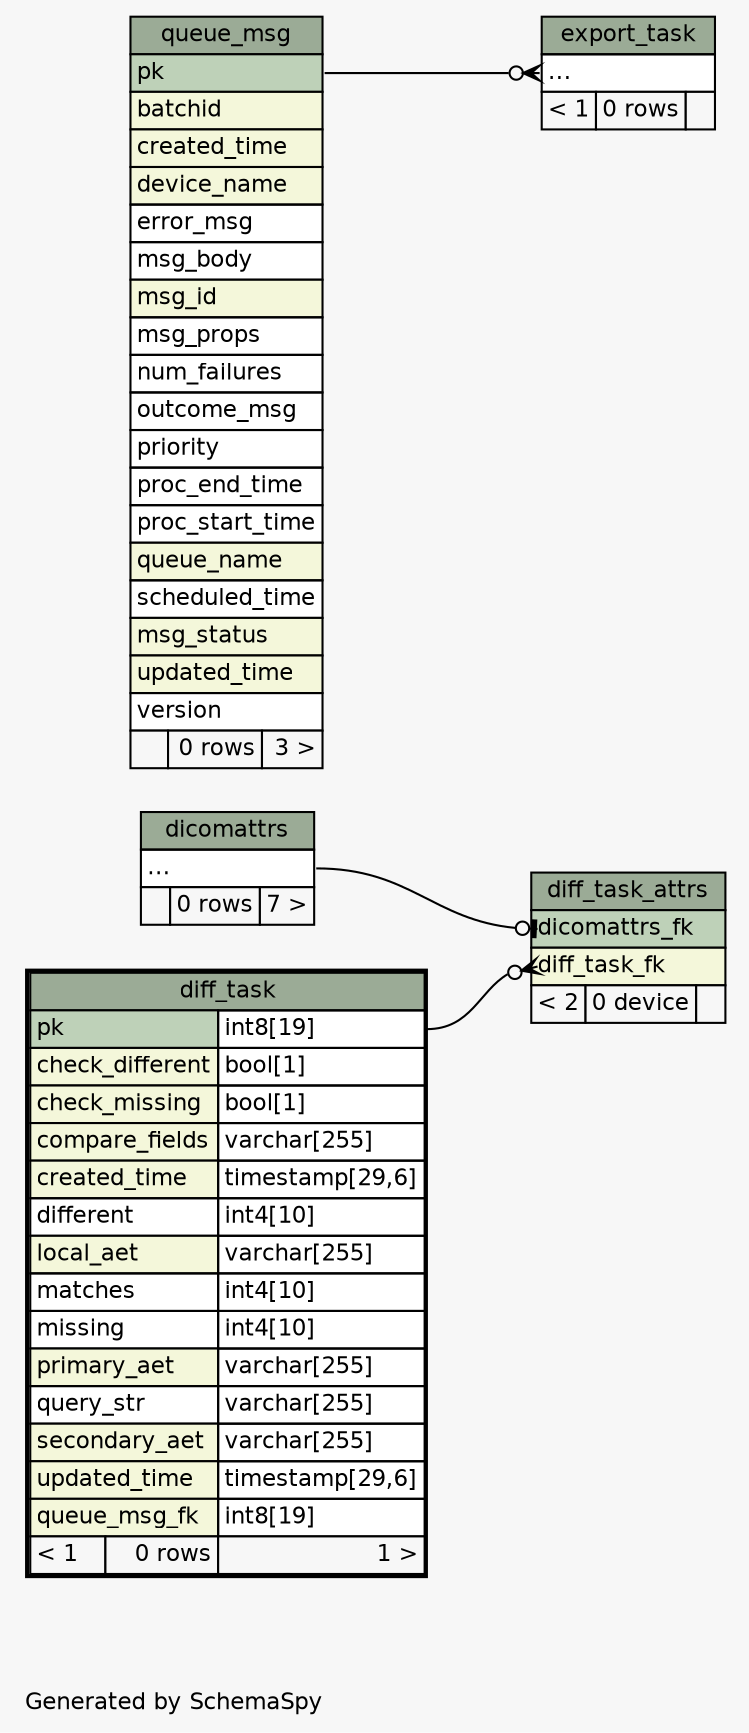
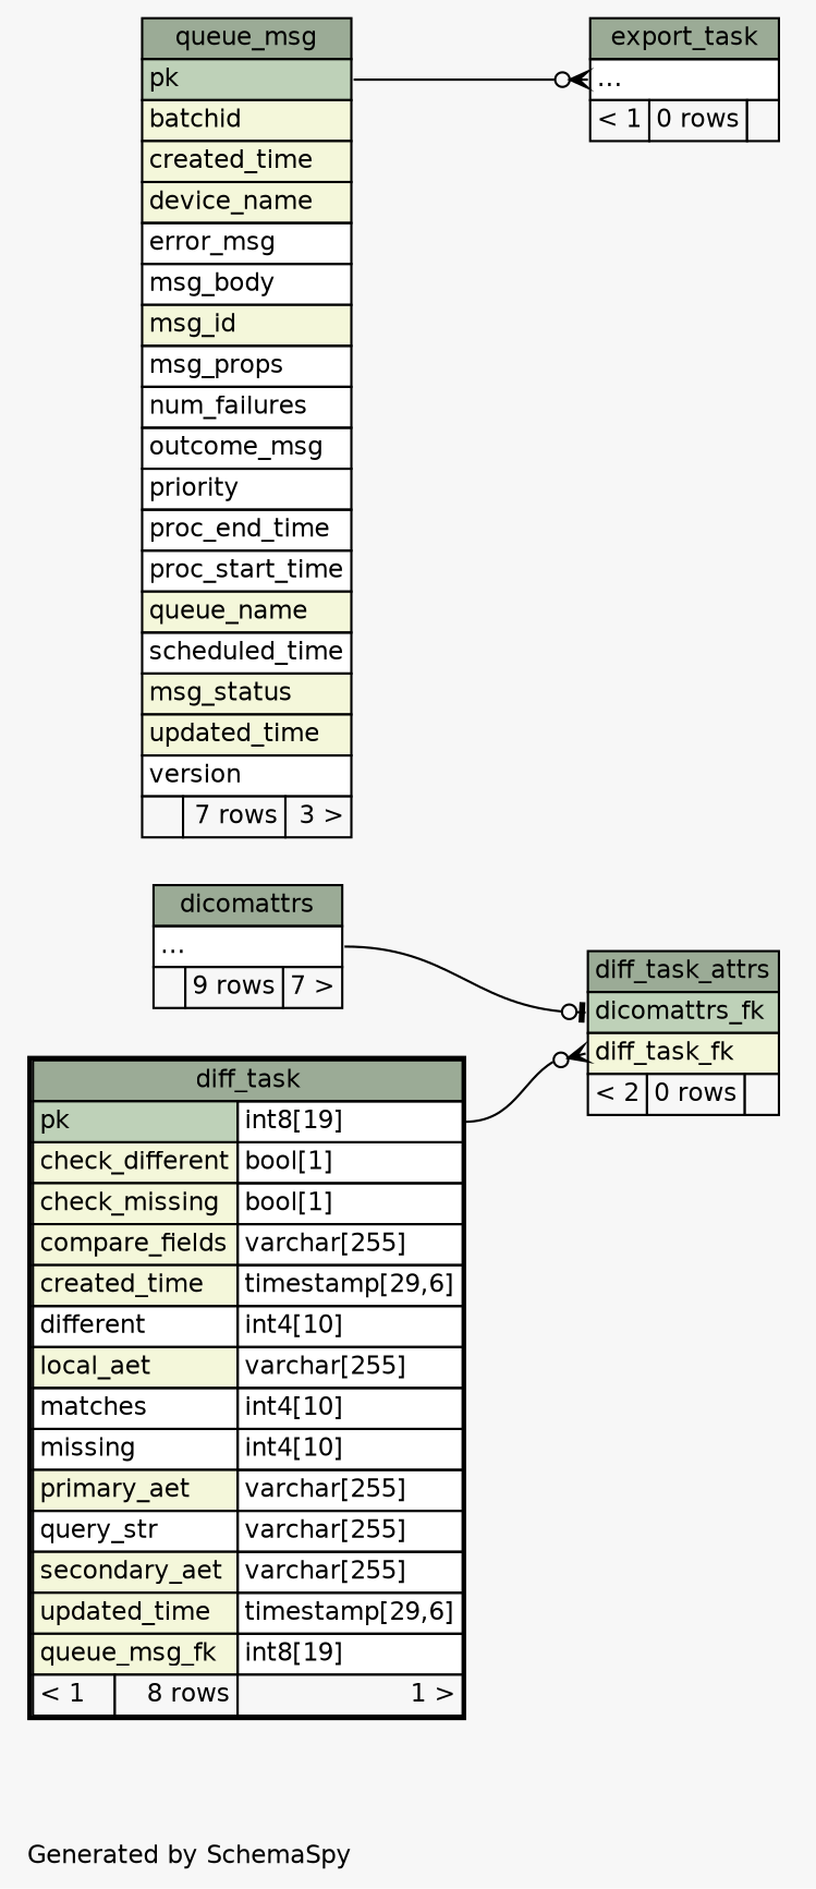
  digraph {
    bgcolor="#f7f7f7"
    fontname=Helvetica
    fontsize=11
    label="\nGenerated by SchemaSpy"
    labeljust=l
    nodesep=0.18
    rankdir=RL
    ranksep=0.46
    node [fontname=Helvetica fontsize=11 shape=plaintext]
    edge [arrowhead=none arrowsize=0.8 arrowtail=crowodot dir=back]
-   n1 [label=<     <TABLE BORDER="2" CELLBORDER="1" CELLSPACING="0" BGCOLOR="#ffffff">       <TR><TD COLSPAN="3" BGCOLOR="#9bab96" ALIGN="CENTER">diff_task</TD></TR>       <TR><TD PORT="pk" COLSPAN="2" BGCOLOR="#bed1b8" ALIGN="LEFT">pk</TD><TD PORT="pk.type" ALIGN="LEFT">int8[19]</TD></TR>       <TR><TD PORT="check_different" COLSPAN="2" BGCOLOR="#f4f7da" ALIGN="LEFT">check_different</TD><TD PORT="check_different.type" ALIGN="LEFT">bool[1]</TD></TR>       <TR><TD PORT="check_missing" COLSPAN="2" BGCOLOR="#f4f7da" ALIGN="LEFT">check_missing</TD><TD PORT="check_missing.type" ALIGN="LEFT">bool[1]</TD></TR>       <TR><TD PORT="compare_fields" COLSPAN="2" BGCOLOR="#f4f7da" ALIGN="LEFT">compare_fields</TD><TD PORT="compare_fields.type" ALIGN="LEFT">varchar[255]</TD></TR>       <TR><TD PORT="created_time" COLSPAN="2" BGCOLOR="#f4f7da" ALIGN="LEFT">created_time</TD><TD PORT="created_time.type" ALIGN="LEFT">timestamp[29,6]</TD></TR>       <TR><TD PORT="different" COLSPAN="2" ALIGN="LEFT">different</TD><TD PORT="different.type" ALIGN="LEFT">int4[10]</TD></TR>       <TR><TD PORT="local_aet" COLSPAN="2" BGCOLOR="#f4f7da" ALIGN="LEFT">local_aet</TD><TD PORT="local_aet.type" ALIGN="LEFT">varchar[255]</TD></TR>       <TR><TD PORT="matches" COLSPAN="2" ALIGN="LEFT">matches</TD><TD PORT="matches.type" ALIGN="LEFT">int4[10]</TD></TR>       <TR><TD PORT="missing" COLSPAN="2" ALIGN="LEFT">missing</TD><TD PORT="missing.type" ALIGN="LEFT">int4[10]</TD></TR>       <TR><TD PORT="primary_aet" COLSPAN="2" BGCOLOR="#f4f7da" ALIGN="LEFT">primary_aet</TD><TD PORT="primary_aet.type" ALIGN="LEFT">varchar[255]</TD></TR>       <TR><TD PORT="query_str" COLSPAN="2" ALIGN="LEFT">query_str</TD><TD PORT="query_str.type" ALIGN="LEFT">varchar[255]</TD></TR>       <TR><TD PORT="secondary_aet" COLSPAN="2" BGCOLOR="#f4f7da" ALIGN="LEFT">secondary_aet</TD><TD PORT="secondary_aet.type" ALIGN="LEFT">varchar[255]</TD></TR>       <TR><TD PORT="updated_time" COLSPAN="2" BGCOLOR="#f4f7da" ALIGN="LEFT">updated_time</TD><TD PORT="updated_time.type" ALIGN="LEFT">timestamp[29,6]</TD></TR>       <TR><TD PORT="queue_msg_fk" COLSPAN="2" BGCOLOR="#f4f7da" ALIGN="LEFT">queue_msg_fk</TD><TD PORT="queue_msg_fk.type" ALIGN="LEFT">int8[19]</TD></TR>       <TR><TD ALIGN="LEFT" BGCOLOR="#f7f7f7">&lt; 1</TD><TD ALIGN="RIGHT" BGCOLOR="#f7f7f7">0 rows</TD><TD ALIGN="RIGHT" BGCOLOR="#f7f7f7">1 &gt;</TD></TR>     </TABLE>>]
-   n2 [label=<     <TABLE BORDER="0" CELLBORDER="1" CELLSPACING="0" BGCOLOR="#ffffff">       <TR><TD COLSPAN="3" BGCOLOR="#9bab96" ALIGN="CENTER">queue_msg</TD></TR>       <TR><TD PORT="pk" COLSPAN="3" BGCOLOR="#bed1b8" ALIGN="LEFT">pk</TD></TR>       <TR><TD PORT="batchid" COLSPAN="3" BGCOLOR="#f4f7da" ALIGN="LEFT">batchid</TD></TR>       <TR><TD PORT="created_time" COLSPAN="3" BGCOLOR="#f4f7da" ALIGN="LEFT">created_time</TD></TR>       <TR><TD PORT="device_name" COLSPAN="3" BGCOLOR="#f4f7da" ALIGN="LEFT">device_name</TD></TR>       <TR><TD PORT="error_msg" COLSPAN="3" ALIGN="LEFT">error_msg</TD></TR>       <TR><TD PORT="msg_body" COLSPAN="3" ALIGN="LEFT">msg_body</TD></TR>       <TR><TD PORT="msg_id" COLSPAN="3" BGCOLOR="#f4f7da" ALIGN="LEFT">msg_id</TD></TR>       <TR><TD PORT="msg_props" COLSPAN="3" ALIGN="LEFT">msg_props</TD></TR>       <TR><TD PORT="num_failures" COLSPAN="3" ALIGN="LEFT">num_failures</TD></TR>       <TR><TD PORT="outcome_msg" COLSPAN="3" ALIGN="LEFT">outcome_msg</TD></TR>       <TR><TD PORT="priority" COLSPAN="3" ALIGN="LEFT">priority</TD></TR>       <TR><TD PORT="proc_end_time" COLSPAN="3" ALIGN="LEFT">proc_end_time</TD></TR>       <TR><TD PORT="proc_start_time" COLSPAN="3" ALIGN="LEFT">proc_start_time</TD></TR>       <TR><TD PORT="queue_name" COLSPAN="3" BGCOLOR="#f4f7da" ALIGN="LEFT">queue_name</TD></TR>       <TR><TD PORT="scheduled_time" COLSPAN="3" ALIGN="LEFT">scheduled_time</TD></TR>       <TR><TD PORT="msg_status" COLSPAN="3" BGCOLOR="#f4f7da" ALIGN="LEFT">msg_status</TD></TR>       <TR><TD PORT="updated_time" COLSPAN="3" BGCOLOR="#f4f7da" ALIGN="LEFT">updated_time</TD></TR>       <TR><TD PORT="version" COLSPAN="3" ALIGN="LEFT">version</TD></TR>       <TR><TD ALIGN="LEFT" BGCOLOR="#f7f7f7">  </TD><TD ALIGN="RIGHT" BGCOLOR="#f7f7f7">0 rows</TD><TD ALIGN="RIGHT" BGCOLOR="#f7f7f7">3 &gt;</TD></TR>     </TABLE>>]
-   n3 [label=<     <TABLE BORDER="0" CELLBORDER="1" CELLSPACING="0" BGCOLOR="#ffffff">       <TR><TD COLSPAN="3" BGCOLOR="#9bab96" ALIGN="CENTER">diff_task_attrs</TD></TR>       <TR><TD PORT="dicomattrs_fk" COLSPAN="3" BGCOLOR="#bed1b8" ALIGN="LEFT">dicomattrs_fk</TD></TR>       <TR><TD PORT="diff_task_fk" COLSPAN="3" BGCOLOR="#f4f7da" ALIGN="LEFT">diff_task_fk</TD></TR>       <TR><TD ALIGN="LEFT" BGCOLOR="#f7f7f7">&lt; 2</TD><TD ALIGN="RIGHT" BGCOLOR="#f7f7f7">0 device</TD><TD ALIGN="RIGHT" BGCOLOR="#f7f7f7">  </TD></TR>     </TABLE>>]
-   n4 [label=<     <TABLE BORDER="0" CELLBORDER="1" CELLSPACING="0" BGCOLOR="#ffffff">       <TR><TD COLSPAN="3" BGCOLOR="#9bab96" ALIGN="CENTER">dicomattrs</TD></TR>       <TR><TD PORT="elipses" COLSPAN="3" ALIGN="LEFT">...</TD></TR>       <TR><TD ALIGN="LEFT" BGCOLOR="#f7f7f7">  </TD><TD ALIGN="RIGHT" BGCOLOR="#f7f7f7">0 rows</TD><TD ALIGN="RIGHT" BGCOLOR="#f7f7f7">7 &gt;</TD></TR>     </TABLE>>]
+   n1 [label=<     <TABLE BORDER="2" CELLBORDER="1" CELLSPACING="0" BGCOLOR="#ffffff">       <TR><TD COLSPAN="3" BGCOLOR="#9bab96" ALIGN="CENTER">diff_task</TD></TR>       <TR><TD PORT="pk" COLSPAN="2" BGCOLOR="#bed1b8" ALIGN="LEFT">pk</TD><TD PORT="pk.type" ALIGN="LEFT">int8[19]</TD></TR>       <TR><TD PORT="check_different" COLSPAN="2" BGCOLOR="#f4f7da" ALIGN="LEFT">check_different</TD><TD PORT="check_different.type" ALIGN="LEFT">bool[1]</TD></TR>       <TR><TD PORT="check_missing" COLSPAN="2" BGCOLOR="#f4f7da" ALIGN="LEFT">check_missing</TD><TD PORT="check_missing.type" ALIGN="LEFT">bool[1]</TD></TR>       <TR><TD PORT="compare_fields" COLSPAN="2" BGCOLOR="#f4f7da" ALIGN="LEFT">compare_fields</TD><TD PORT="compare_fields.type" ALIGN="LEFT">varchar[255]</TD></TR>       <TR><TD PORT="created_time" COLSPAN="2" BGCOLOR="#f4f7da" ALIGN="LEFT">created_time</TD><TD PORT="created_time.type" ALIGN="LEFT">timestamp[29,6]</TD></TR>       <TR><TD PORT="different" COLSPAN="2" ALIGN="LEFT">different</TD><TD PORT="different.type" ALIGN="LEFT">int4[10]</TD></TR>       <TR><TD PORT="local_aet" COLSPAN="2" BGCOLOR="#f4f7da" ALIGN="LEFT">local_aet</TD><TD PORT="local_aet.type" ALIGN="LEFT">varchar[255]</TD></TR>       <TR><TD PORT="matches" COLSPAN="2" ALIGN="LEFT">matches</TD><TD PORT="matches.type" ALIGN="LEFT">int4[10]</TD></TR>       <TR><TD PORT="missing" COLSPAN="2" ALIGN="LEFT">missing</TD><TD PORT="missing.type" ALIGN="LEFT">int4[10]</TD></TR>       <TR><TD PORT="primary_aet" COLSPAN="2" BGCOLOR="#f4f7da" ALIGN="LEFT">primary_aet</TD><TD PORT="primary_aet.type" ALIGN="LEFT">varchar[255]</TD></TR>       <TR><TD PORT="query_str" COLSPAN="2" ALIGN="LEFT">query_str</TD><TD PORT="query_str.type" ALIGN="LEFT">varchar[255]</TD></TR>       <TR><TD PORT="secondary_aet" COLSPAN="2" BGCOLOR="#f4f7da" ALIGN="LEFT">secondary_aet</TD><TD PORT="secondary_aet.type" ALIGN="LEFT">varchar[255]</TD></TR>       <TR><TD PORT="updated_time" COLSPAN="2" BGCOLOR="#f4f7da" ALIGN="LEFT">updated_time</TD><TD PORT="updated_time.type" ALIGN="LEFT">timestamp[29,6]</TD></TR>       <TR><TD PORT="queue_msg_fk" COLSPAN="2" BGCOLOR="#f4f7da" ALIGN="LEFT">queue_msg_fk</TD><TD PORT="queue_msg_fk.type" ALIGN="LEFT">int8[19]</TD></TR>       <TR><TD ALIGN="LEFT" BGCOLOR="#f7f7f7">&lt; 1</TD><TD ALIGN="RIGHT" BGCOLOR="#f7f7f7">8 rows</TD><TD ALIGN="RIGHT" BGCOLOR="#f7f7f7">1 &gt;</TD></TR>     </TABLE>>]
+   n2 [label=<     <TABLE BORDER="0" CELLBORDER="1" CELLSPACING="0" BGCOLOR="#ffffff">       <TR><TD COLSPAN="3" BGCOLOR="#9bab96" ALIGN="CENTER">queue_msg</TD></TR>       <TR><TD PORT="pk" COLSPAN="3" BGCOLOR="#bed1b8" ALIGN="LEFT">pk</TD></TR>       <TR><TD PORT="batchid" COLSPAN="3" BGCOLOR="#f4f7da" ALIGN="LEFT">batchid</TD></TR>       <TR><TD PORT="created_time" COLSPAN="3" BGCOLOR="#f4f7da" ALIGN="LEFT">created_time</TD></TR>       <TR><TD PORT="device_name" COLSPAN="3" BGCOLOR="#f4f7da" ALIGN="LEFT">device_name</TD></TR>       <TR><TD PORT="error_msg" COLSPAN="3" ALIGN="LEFT">error_msg</TD></TR>       <TR><TD PORT="msg_body" COLSPAN="3" ALIGN="LEFT">msg_body</TD></TR>       <TR><TD PORT="msg_id" COLSPAN="3" BGCOLOR="#f4f7da" ALIGN="LEFT">msg_id</TD></TR>       <TR><TD PORT="msg_props" COLSPAN="3" ALIGN="LEFT">msg_props</TD></TR>       <TR><TD PORT="num_failures" COLSPAN="3" ALIGN="LEFT">num_failures</TD></TR>       <TR><TD PORT="outcome_msg" COLSPAN="3" ALIGN="LEFT">outcome_msg</TD></TR>       <TR><TD PORT="priority" COLSPAN="3" ALIGN="LEFT">priority</TD></TR>       <TR><TD PORT="proc_end_time" COLSPAN="3" ALIGN="LEFT">proc_end_time</TD></TR>       <TR><TD PORT="proc_start_time" COLSPAN="3" ALIGN="LEFT">proc_start_time</TD></TR>       <TR><TD PORT="queue_name" COLSPAN="3" BGCOLOR="#f4f7da" ALIGN="LEFT">queue_name</TD></TR>       <TR><TD PORT="scheduled_time" COLSPAN="3" ALIGN="LEFT">scheduled_time</TD></TR>       <TR><TD PORT="msg_status" COLSPAN="3" BGCOLOR="#f4f7da" ALIGN="LEFT">msg_status</TD></TR>       <TR><TD PORT="updated_time" COLSPAN="3" BGCOLOR="#f4f7da" ALIGN="LEFT">updated_time</TD></TR>       <TR><TD PORT="version" COLSPAN="3" ALIGN="LEFT">version</TD></TR>       <TR><TD ALIGN="LEFT" BGCOLOR="#f7f7f7">  </TD><TD ALIGN="RIGHT" BGCOLOR="#f7f7f7">7 rows</TD><TD ALIGN="RIGHT" BGCOLOR="#f7f7f7">3 &gt;</TD></TR>     </TABLE>>]
+   n3 [label=<     <TABLE BORDER="0" CELLBORDER="1" CELLSPACING="0" BGCOLOR="#ffffff">       <TR><TD COLSPAN="3" BGCOLOR="#9bab96" ALIGN="CENTER">diff_task_attrs</TD></TR>       <TR><TD PORT="dicomattrs_fk" COLSPAN="3" BGCOLOR="#bed1b8" ALIGN="LEFT">dicomattrs_fk</TD></TR>       <TR><TD PORT="diff_task_fk" COLSPAN="3" BGCOLOR="#f4f7da" ALIGN="LEFT">diff_task_fk</TD></TR>       <TR><TD ALIGN="LEFT" BGCOLOR="#f7f7f7">&lt; 2</TD><TD ALIGN="RIGHT" BGCOLOR="#f7f7f7">0 rows</TD><TD ALIGN="RIGHT" BGCOLOR="#f7f7f7">  </TD></TR>     </TABLE>>]
+   n4 [label=<     <TABLE BORDER="0" CELLBORDER="1" CELLSPACING="0" BGCOLOR="#ffffff">       <TR><TD COLSPAN="3" BGCOLOR="#9bab96" ALIGN="CENTER">dicomattrs</TD></TR>       <TR><TD PORT="elipses" COLSPAN="3" ALIGN="LEFT">...</TD></TR>       <TR><TD ALIGN="LEFT" BGCOLOR="#f7f7f7">  </TD><TD ALIGN="RIGHT" BGCOLOR="#f7f7f7">9 rows</TD><TD ALIGN="RIGHT" BGCOLOR="#f7f7f7">7 &gt;</TD></TR>     </TABLE>>]
    n5 [label=<     <TABLE BORDER="0" CELLBORDER="1" CELLSPACING="0" BGCOLOR="#ffffff">       <TR><TD COLSPAN="3" BGCOLOR="#9bab96" ALIGN="CENTER">export_task</TD></TR>       <TR><TD PORT="elipses" COLSPAN="3" ALIGN="LEFT">...</TD></TR>       <TR><TD ALIGN="LEFT" BGCOLOR="#f7f7f7">&lt; 1</TD><TD ALIGN="RIGHT" BGCOLOR="#f7f7f7">0 rows</TD><TD ALIGN="RIGHT" BGCOLOR="#f7f7f7">  </TD></TR>     </TABLE>>]
    n3 -> n1 [headport="pk.type:e" tailport="diff_task_fk:w"]
    n3 -> n4 [arrowtail=teeodot headport="elipses:e" tailport="dicomattrs_fk:w"]
    n5 -> n2 [headport="pk:e" tailport="elipses:w"]
  }
